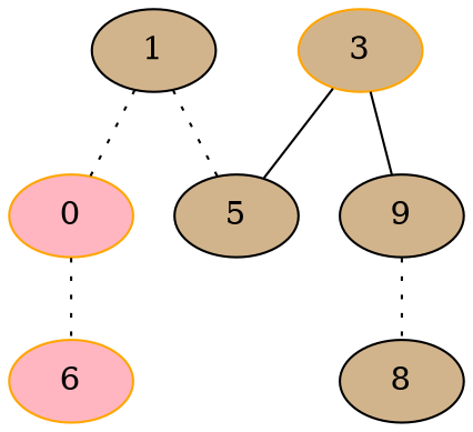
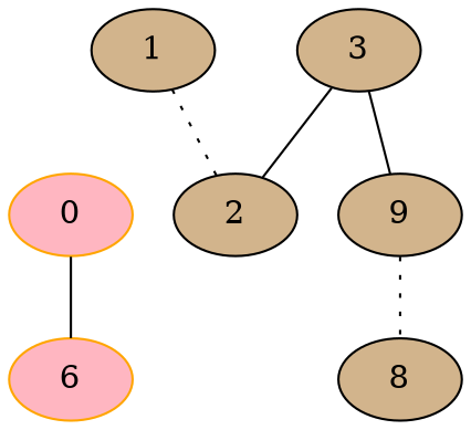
  graph {
    node [fillcolor=tan style=filled]
    edge [style=dotted]
    n1 [label=1]
    n2 [color=orange fillcolor=lightpink label=0]
-   n3 [label=5]
-   n4 [label=3 color=orange]
+   n3 [label=2]
+   n4 [label=3]
    n5 [label=9]
    n6 [color=orange fillcolor=lightpink label=6]
    n7 [label=8]
-   n1 -- n2
    n1 -- n3
-   n2 -- n6
+   n2 -- n6 [style=solid]
    n4 -- n3 [style=solid]
    n4 -- n5 [style=solid]
    n5 -- n7
  }
